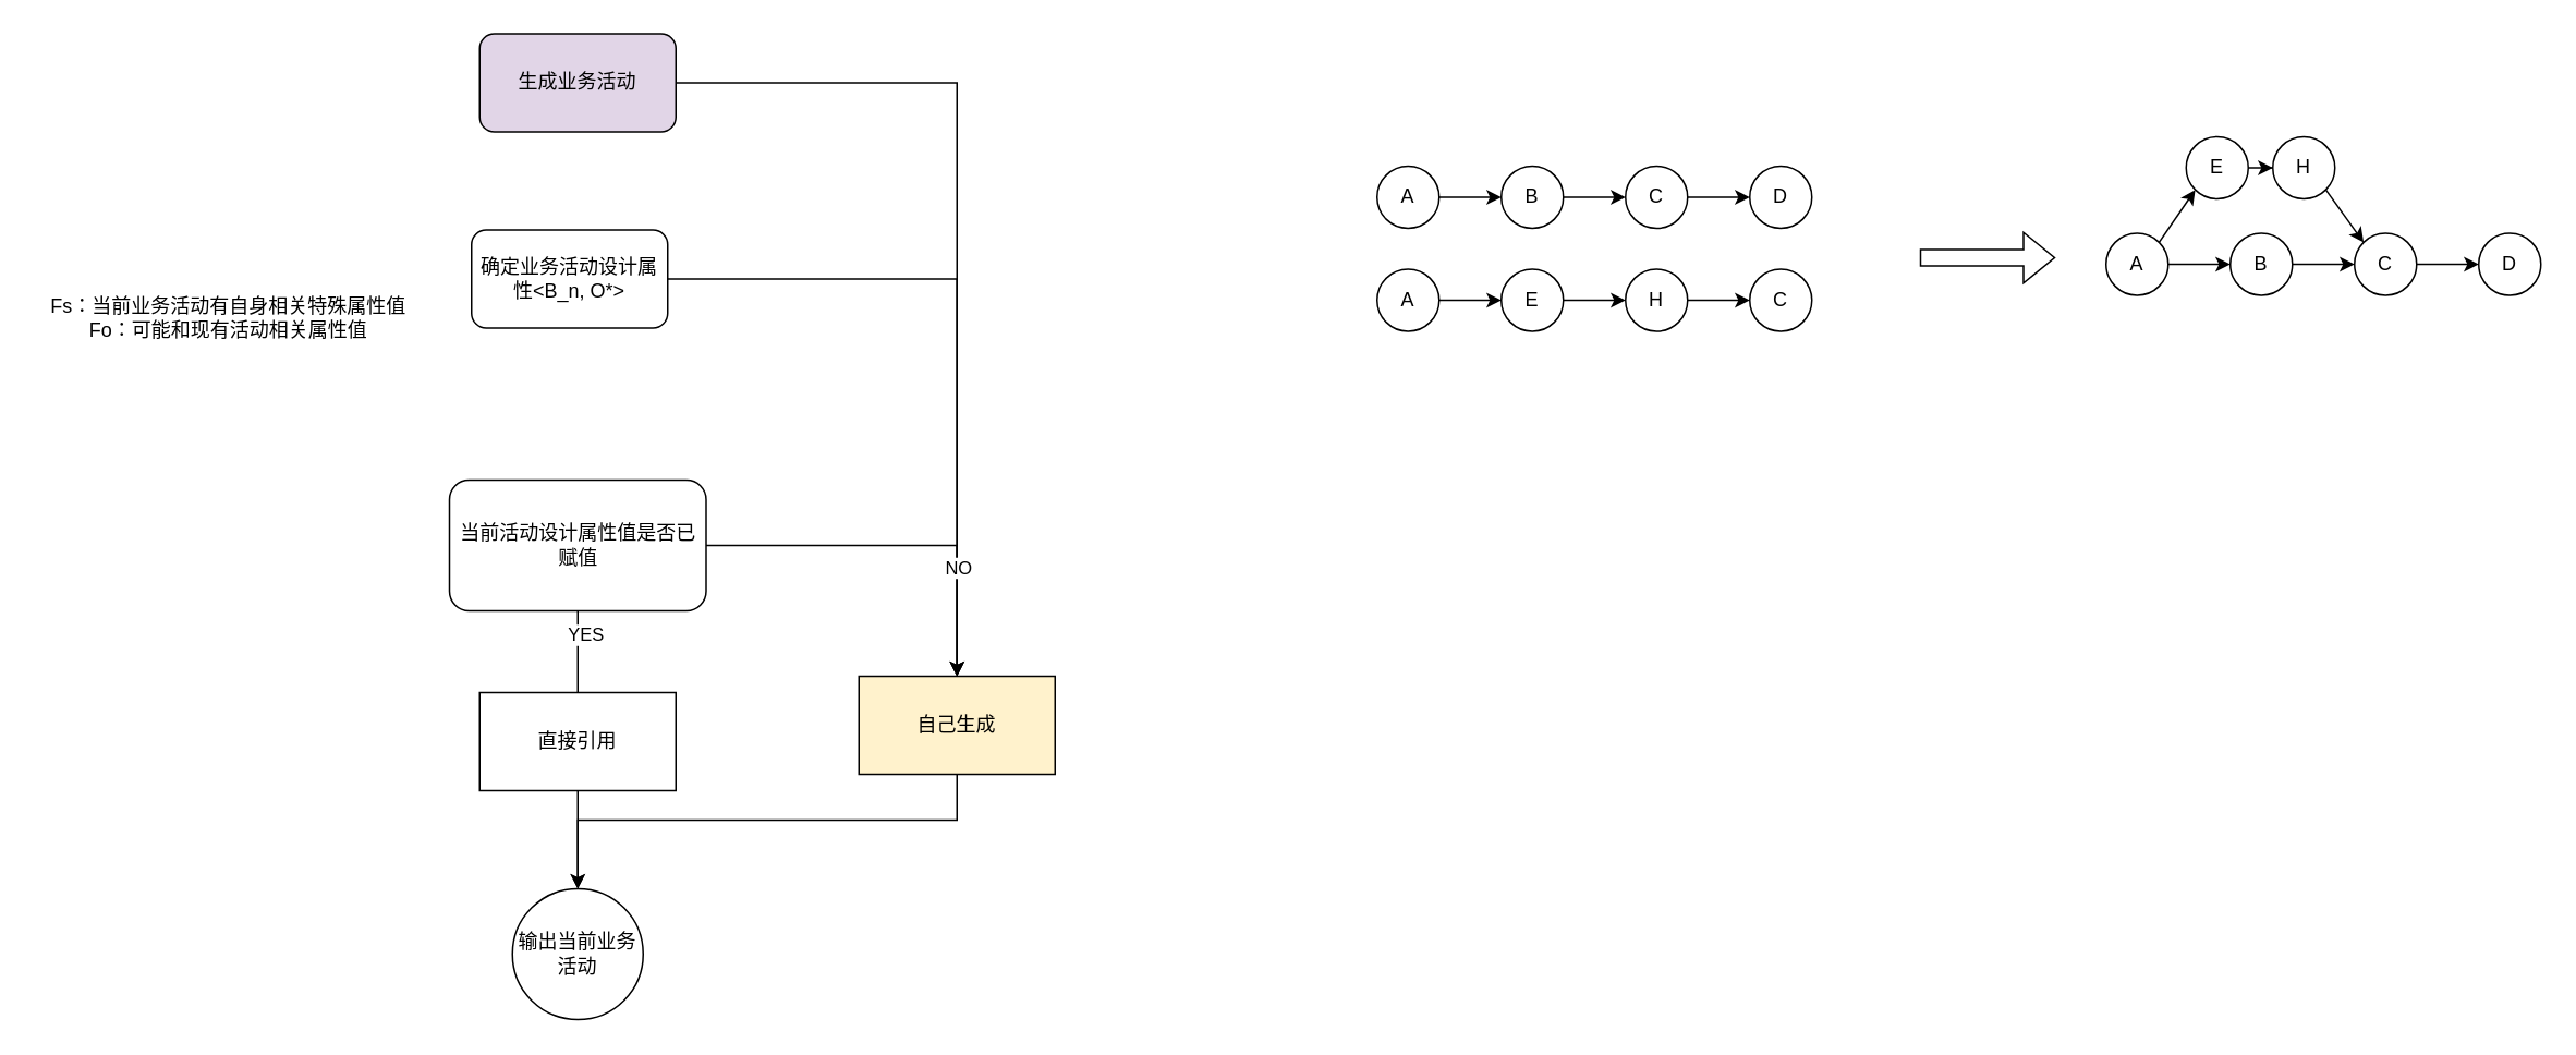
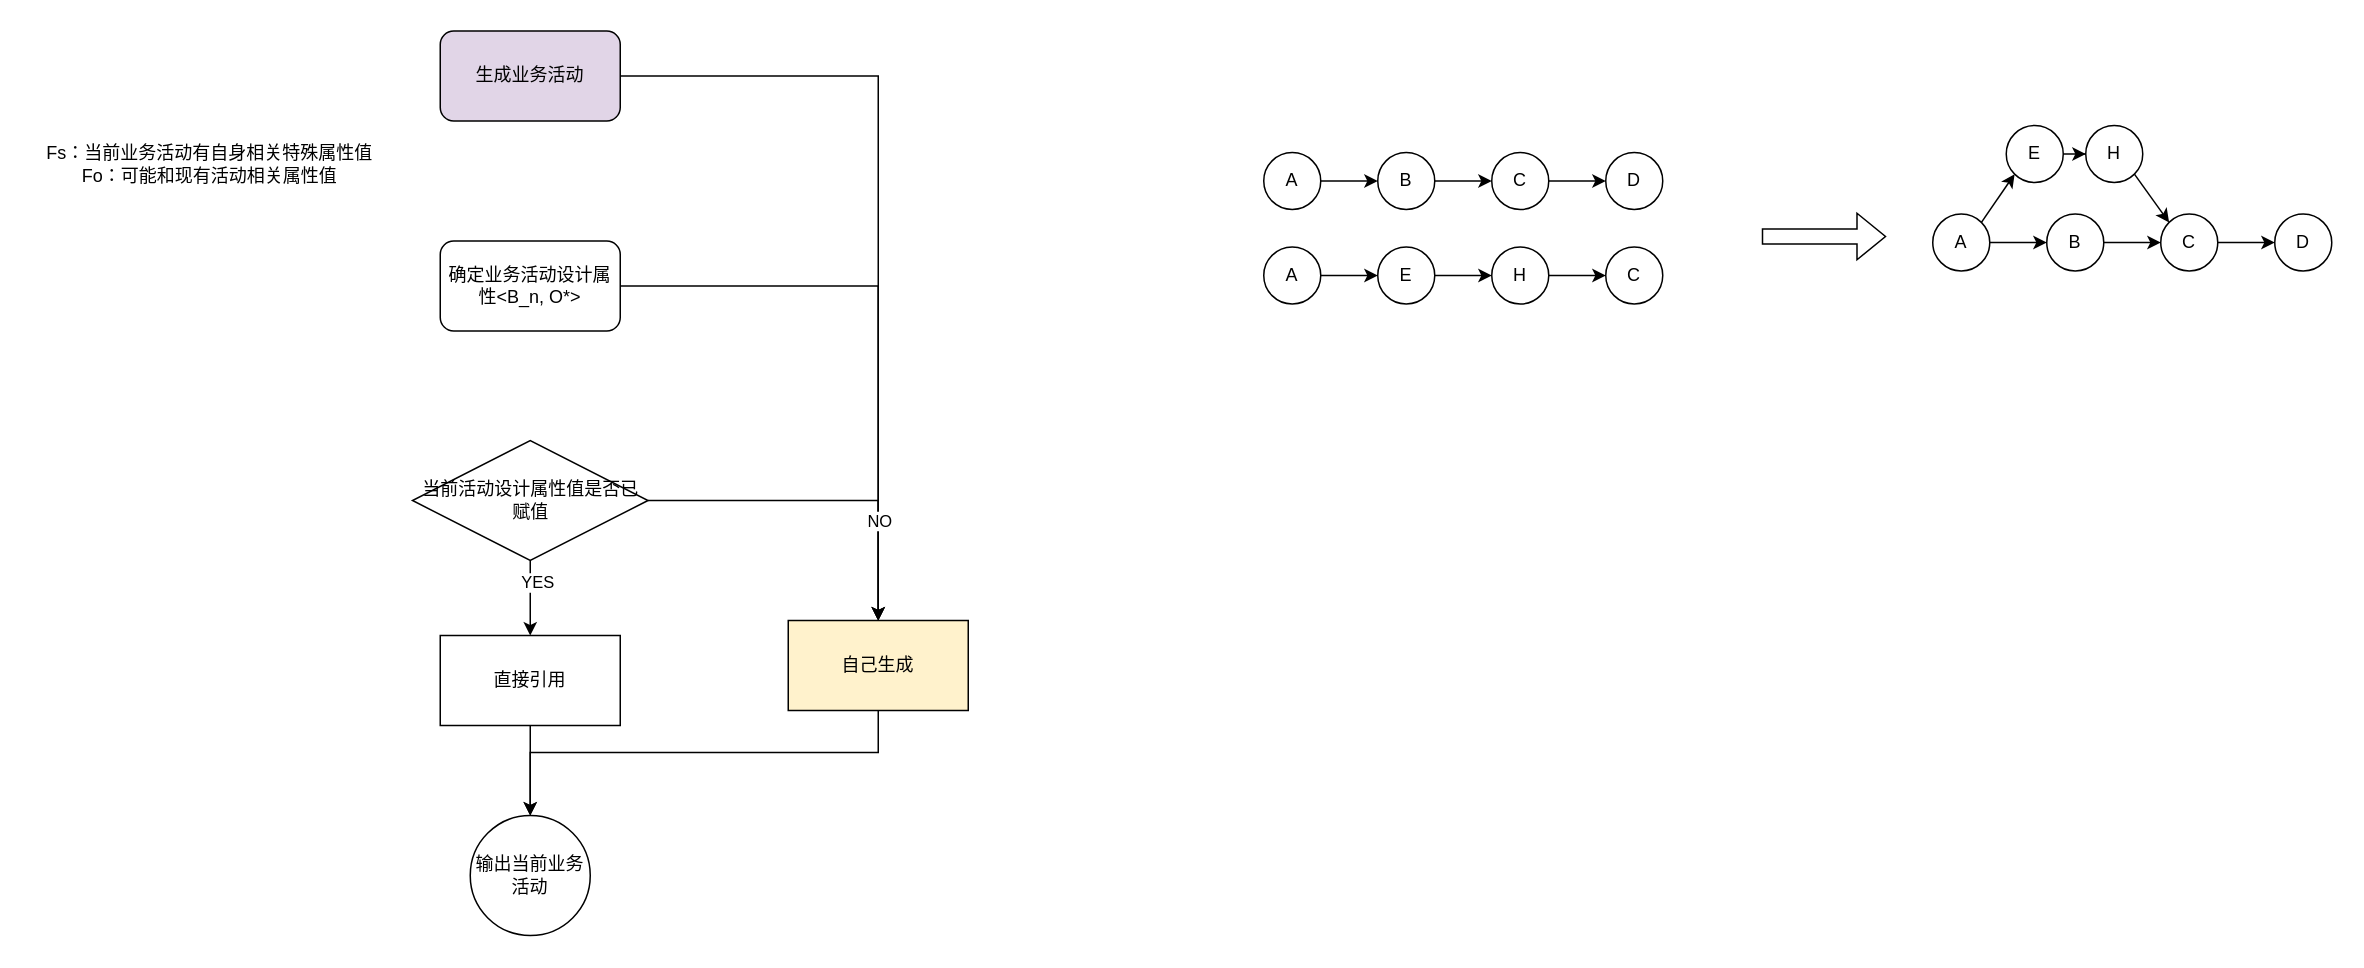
  <mxCell id="0" />
  <mxCell id="1" parent="0" />
  <mxCell id="2" value="" style="edgeStyle=orthogonalEdgeStyle;rounded=0;orthogonalLoop=1;jettySize=auto;html=1;" edge="1" parent="1" source="3" target="15"><mxGeometry relative="1" as="geometry" /></mxCell>
  <mxCell id="3" value="生成业务活动" style="rounded=1;whiteSpace=wrap;html=1;fillColor=#e1d5e7;" vertex="1" parent="1"><mxGeometry x="293" y="20" width="120" height="60" as="geometry" /></mxCell>
  <mxCell id="4" value="" style="edgeStyle=orthogonalEdgeStyle;rounded=0;orthogonalLoop=1;jettySize=auto;html=1;" edge="1" parent="1" source="5" target="15"><mxGeometry relative="1" as="geometry"><mxPoint x="353" y="290" as="targetPoint" /></mxGeometry></mxCell>
- <mxCell id="5" value="确定业务活动设计属性&amp;lt;B_n, O*&amp;gt;" style="whiteSpace=wrap;html=1;rounded=1;" vertex="1" parent="1"><mxGeometry x="288" y="140" width="120" height="60" as="geometry" /></mxCell>
- <mxCell id="6" value="Fs：当前业务活动有自身相关特殊属性值&lt;br&gt;Fo：可能和现有活动相关属性值" style="text;html=1;strokeColor=none;fillColor=none;align=center;verticalAlign=middle;whiteSpace=wrap;rounded=0;" vertex="1" parent="1"><mxGeometry x="20" y="170" width="239" height="48" as="geometry" /></mxCell>
- <mxCell id="7" value="" style="edgeStyle=orthogonalEdgeStyle;rounded=0;orthogonalLoop=1;jettySize=auto;html=1;endArrow=none;" edge="1" parent="1" source="11" target="13"><mxGeometry relative="1" as="geometry" /></mxCell>
+ <mxCell id="5" value="确定业务活动设计属性&amp;lt;B_n, O*&amp;gt;" style="whiteSpace=wrap;html=1;rounded=1;" vertex="1" parent="1"><mxGeometry x="293" y="160" width="120" height="60" as="geometry" /></mxCell>
+ <mxCell id="6" value="Fs：当前业务活动有自身相关特殊属性值&lt;br&gt;Fo：可能和现有活动相关属性值" style="text;html=1;strokeColor=none;fillColor=none;align=center;verticalAlign=middle;whiteSpace=wrap;rounded=0;" vertex="1" parent="1"><mxGeometry x="20" y="85" width="239" height="48" as="geometry" /></mxCell>
+ <mxCell id="7" value="" style="edgeStyle=orthogonalEdgeStyle;rounded=0;orthogonalLoop=1;jettySize=auto;html=1;" edge="1" parent="1" source="11" target="13"><mxGeometry relative="1" as="geometry" /></mxCell>
  <mxCell id="8" value="YES" style="edgeLabel;html=1;align=center;verticalAlign=middle;resizable=0;points=[];" vertex="1" connectable="0" parent="7"><mxGeometry x="-0.45" y="4" relative="1" as="geometry"><mxPoint as="offset" /></mxGeometry></mxCell>
  <mxCell id="9" value="" style="edgeStyle=orthogonalEdgeStyle;rounded=0;orthogonalLoop=1;jettySize=auto;html=1;" edge="1" parent="1" source="11" target="15"><mxGeometry relative="1" as="geometry" /></mxCell>
  <mxCell id="10" value="NO" style="edgeLabel;html=1;align=center;verticalAlign=middle;resizable=0;points=[];" vertex="1" connectable="0" parent="9"><mxGeometry x="0.426" relative="1" as="geometry"><mxPoint y="1" as="offset" /></mxGeometry></mxCell>
- <mxCell id="11" value="当前活动设计属性值是否已赋值" style="whiteSpace=wrap;html=1;direction=south;rounded=1;" vertex="1" parent="1"><mxGeometry x="274.5" y="293" width="157" height="80" as="geometry" /></mxCell>
+ <mxCell id="11" value="当前活动设计属性值是否已赋值" style="rhombus;whiteSpace=wrap;html=1;direction=south;" vertex="1" parent="1"><mxGeometry x="274.5" y="293" width="157" height="80" as="geometry" /></mxCell>
  <mxCell id="12" value="" style="edgeStyle=orthogonalEdgeStyle;rounded=0;orthogonalLoop=1;jettySize=auto;html=1;" edge="1" parent="1" source="13" target="16"><mxGeometry relative="1" as="geometry" /></mxCell>
  <mxCell id="13" value="直接引用" style="whiteSpace=wrap;html=1;" vertex="1" parent="1"><mxGeometry x="293" y="423" width="120" height="60" as="geometry" /></mxCell>
  <mxCell id="14" style="edgeStyle=orthogonalEdgeStyle;rounded=0;orthogonalLoop=1;jettySize=auto;html=1;" edge="1" parent="1" source="15" target="16"><mxGeometry relative="1" as="geometry"><Array as="points"><mxPoint x="585" y="501" /><mxPoint x="353" y="501" /></Array></mxGeometry></mxCell>
  <mxCell id="15" value="自己生成" style="whiteSpace=wrap;html=1;fillColor=#fff2cc;" vertex="1" parent="1"><mxGeometry x="525" y="413" width="120" height="60" as="geometry" /></mxCell>
  <mxCell id="16" value="输出当前业务活动" style="ellipse;whiteSpace=wrap;html=1;" vertex="1" parent="1"><mxGeometry x="313" y="543" width="80" height="80" as="geometry" /></mxCell>
  <mxCell id="17" value="" style="edgeStyle=orthogonalEdgeStyle;rounded=0;orthogonalLoop=1;jettySize=auto;html=1;" edge="1" parent="1" source="18" target="20"><mxGeometry relative="1" as="geometry" /></mxCell>
  <mxCell id="18" value="A" style="ellipse;whiteSpace=wrap;html=1;aspect=fixed;" vertex="1" parent="1"><mxGeometry x="842" y="101" width="38" height="38" as="geometry" /></mxCell>
  <mxCell id="19" value="" style="edgeStyle=orthogonalEdgeStyle;rounded=0;orthogonalLoop=1;jettySize=auto;html=1;" edge="1" parent="1" source="20" target="22"><mxGeometry relative="1" as="geometry" /></mxCell>
  <mxCell id="20" value="B" style="ellipse;whiteSpace=wrap;html=1;aspect=fixed;" vertex="1" parent="1"><mxGeometry x="918" y="101" width="38" height="38" as="geometry" /></mxCell>
  <mxCell id="21" value="" style="edgeStyle=orthogonalEdgeStyle;rounded=0;orthogonalLoop=1;jettySize=auto;html=1;" edge="1" parent="1" source="22" target="23"><mxGeometry relative="1" as="geometry" /></mxCell>
  <mxCell id="22" value="C" style="ellipse;whiteSpace=wrap;html=1;aspect=fixed;" vertex="1" parent="1"><mxGeometry x="994" y="101" width="38" height="38" as="geometry" /></mxCell>
  <mxCell id="23" value="D" style="ellipse;whiteSpace=wrap;html=1;aspect=fixed;" vertex="1" parent="1"><mxGeometry x="1070" y="101" width="38" height="38" as="geometry" /></mxCell>
  <mxCell id="24" value="" style="edgeStyle=orthogonalEdgeStyle;rounded=0;orthogonalLoop=1;jettySize=auto;html=1;" edge="1" parent="1" source="25" target="27"><mxGeometry relative="1" as="geometry" /></mxCell>
  <mxCell id="25" value="A" style="ellipse;whiteSpace=wrap;html=1;aspect=fixed;" vertex="1" parent="1"><mxGeometry x="842" y="164" width="38" height="38" as="geometry" /></mxCell>
  <mxCell id="26" value="" style="edgeStyle=orthogonalEdgeStyle;rounded=0;orthogonalLoop=1;jettySize=auto;html=1;" edge="1" parent="1" source="27" target="29"><mxGeometry relative="1" as="geometry" /></mxCell>
  <mxCell id="27" value="E" style="ellipse;whiteSpace=wrap;html=1;aspect=fixed;" vertex="1" parent="1"><mxGeometry x="918" y="164" width="38" height="38" as="geometry" /></mxCell>
  <mxCell id="28" value="" style="edgeStyle=orthogonalEdgeStyle;rounded=0;orthogonalLoop=1;jettySize=auto;html=1;" edge="1" parent="1" source="29" target="30"><mxGeometry relative="1" as="geometry" /></mxCell>
  <mxCell id="29" value="H" style="ellipse;whiteSpace=wrap;html=1;aspect=fixed;" vertex="1" parent="1"><mxGeometry x="994" y="164" width="38" height="38" as="geometry" /></mxCell>
  <mxCell id="30" value="C" style="ellipse;whiteSpace=wrap;html=1;aspect=fixed;" vertex="1" parent="1"><mxGeometry x="1070" y="164" width="38" height="38" as="geometry" /></mxCell>
  <mxCell id="31" value="" style="shape=flexArrow;endArrow=classic;html=1;rounded=0;" edge="1" parent="1"><mxGeometry width="50" height="50" relative="1" as="geometry"><mxPoint x="1174" y="157" as="sourcePoint" /><mxPoint x="1257" y="157" as="targetPoint" /></mxGeometry></mxCell>
  <mxCell id="32" value="" style="edgeStyle=orthogonalEdgeStyle;rounded=0;orthogonalLoop=1;jettySize=auto;html=1;" edge="1" parent="1" source="34" target="36"><mxGeometry relative="1" as="geometry" /></mxCell>
  <mxCell id="33" style="rounded=0;orthogonalLoop=1;jettySize=auto;html=1;exitX=1;exitY=0;exitDx=0;exitDy=0;entryX=0;entryY=1;entryDx=0;entryDy=0;" edge="1" parent="1" source="34" target="41"><mxGeometry relative="1" as="geometry" /></mxCell>
  <mxCell id="34" value="A" style="ellipse;whiteSpace=wrap;html=1;aspect=fixed;" vertex="1" parent="1"><mxGeometry x="1288" y="142" width="38" height="38" as="geometry" /></mxCell>
  <mxCell id="35" value="" style="edgeStyle=orthogonalEdgeStyle;rounded=0;orthogonalLoop=1;jettySize=auto;html=1;" edge="1" parent="1" source="36" target="38"><mxGeometry relative="1" as="geometry" /></mxCell>
  <mxCell id="36" value="B" style="ellipse;whiteSpace=wrap;html=1;aspect=fixed;" vertex="1" parent="1"><mxGeometry x="1364" y="142" width="38" height="38" as="geometry" /></mxCell>
  <mxCell id="37" value="" style="edgeStyle=orthogonalEdgeStyle;rounded=0;orthogonalLoop=1;jettySize=auto;html=1;" edge="1" parent="1" source="38" target="39"><mxGeometry relative="1" as="geometry" /></mxCell>
  <mxCell id="38" value="C" style="ellipse;whiteSpace=wrap;html=1;aspect=fixed;" vertex="1" parent="1"><mxGeometry x="1440" y="142" width="38" height="38" as="geometry" /></mxCell>
  <mxCell id="39" value="D" style="ellipse;whiteSpace=wrap;html=1;aspect=fixed;" vertex="1" parent="1"><mxGeometry x="1516" y="142" width="38" height="38" as="geometry" /></mxCell>
  <mxCell id="40" value="" style="edgeStyle=orthogonalEdgeStyle;rounded=0;orthogonalLoop=1;jettySize=auto;html=1;" edge="1" parent="1" source="41" target="43"><mxGeometry relative="1" as="geometry" /></mxCell>
  <mxCell id="41" value="E" style="ellipse;whiteSpace=wrap;html=1;aspect=fixed;" vertex="1" parent="1"><mxGeometry x="1337" y="83" width="38" height="38" as="geometry" /></mxCell>
  <mxCell id="42" style="rounded=0;orthogonalLoop=1;jettySize=auto;html=1;exitX=1;exitY=1;exitDx=0;exitDy=0;entryX=0;entryY=0;entryDx=0;entryDy=0;" edge="1" parent="1" source="43" target="38"><mxGeometry relative="1" as="geometry" /></mxCell>
  <mxCell id="43" value="H" style="ellipse;whiteSpace=wrap;html=1;aspect=fixed;" vertex="1" parent="1"><mxGeometry x="1390" y="83" width="38" height="38" as="geometry" /></mxCell>
